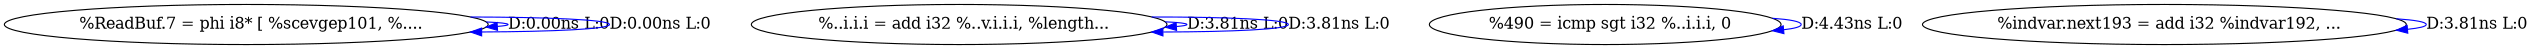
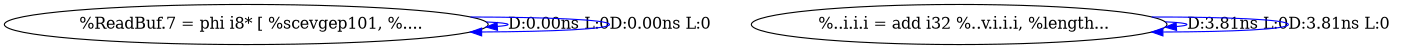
  digraph {
    edge [color=blue]
    n1 [label="  %ReadBuf.7 = phi i8* [ %scevgep101, %...."]
    n2 [label="  %..i.i.i = add i32 %..v.i.i.i, %length..."]
-   n3 [label="  %490 = icmp sgt i32 %..i.i.i, 0"]
-   n4 [label="  %indvar.next193 = add i32 %indvar192, ..."]
    n1 -> n1 [label="D:0.00ns L:0"]
    n1 -> n1 [label="D:0.00ns L:0"]
    n2 -> n2 [label="D:3.81ns L:0"]
    n2 -> n2 [label="D:3.81ns L:0"]
-   n3 -> n3 [label="D:4.43ns L:0"]
-   n4 -> n4 [label="D:3.81ns L:0"]
  }
